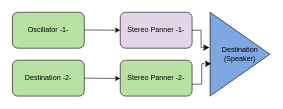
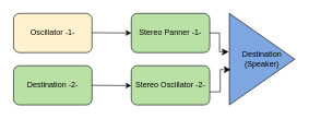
  <mxCell id="0" />
  <mxCell id="1" parent="0" />
- <mxCell id="2" value="Oscillator -1-" style="rounded=1;whiteSpace=wrap;html=1;fillColor=#B9E0A5;" vertex="1" parent="1"><mxGeometry x="20" y="20" width="120" height="60" as="geometry" /></mxCell>
+ <mxCell id="2" value="Oscillator -1-" style="rounded=1;whiteSpace=wrap;html=1;fillColor=#fff2cc;" vertex="1" parent="1"><mxGeometry x="20" y="20" width="120" height="60" as="geometry" /></mxCell>
  <mxCell id="3" value="Destination -2-" style="rounded=1;whiteSpace=wrap;html=1;fillColor=#B9E0A5;" vertex="1" parent="1"><mxGeometry x="20" y="100" width="120" height="60" as="geometry" /></mxCell>
- <mxCell id="4" value="Stereo Panner -1-" style="rounded=1;whiteSpace=wrap;html=1;fillColor=#e1d5e7;" vertex="1" parent="1"><mxGeometry x="200" y="20" width="120" height="60" as="geometry" /></mxCell>
+ <mxCell id="4" value="Stereo Panner -1-" style="rounded=1;whiteSpace=wrap;html=1;fillColor=#B9E0A5;" vertex="1" parent="1"><mxGeometry x="200" y="20" width="120" height="60" as="geometry" /></mxCell>
  <mxCell id="5" value="" style="endArrow=classic;html=1;rounded=0;entryX=0;entryY=0.5;entryDx=0;entryDy=0;" edge="1" parent="1" target="4"><mxGeometry width="50" height="50" relative="1" as="geometry"><mxPoint x="140" y="49.5" as="sourcePoint" /><mxPoint x="190" y="49.5" as="targetPoint" /></mxGeometry></mxCell>
- <mxCell id="6" value="Stereo Panner -2-" style="rounded=1;whiteSpace=wrap;html=1;fillColor=#B9E0A5;" vertex="1" parent="1"><mxGeometry x="200" y="100" width="120" height="60" as="geometry" /></mxCell>
+ <mxCell id="6" value="Stereo Oscillator -2-" style="rounded=1;whiteSpace=wrap;html=1;fillColor=#B9E0A5;" vertex="1" parent="1"><mxGeometry x="200" y="100" width="120" height="60" as="geometry" /></mxCell>
  <mxCell id="7" value="" style="endArrow=classic;html=1;rounded=0;entryX=0;entryY=0.5;entryDx=0;entryDy=0;" edge="1" parent="1"><mxGeometry width="50" height="50" relative="1" as="geometry"><mxPoint x="140" y="130" as="sourcePoint" /><mxPoint x="200" y="130.5" as="targetPoint" /></mxGeometry></mxCell>
  <mxCell id="8" value="Destination&lt;div&gt;(Speaker)&lt;/div&gt;" style="triangle;whiteSpace=wrap;html=1;fillColor=#7EA6E0;" vertex="1" parent="1"><mxGeometry x="350" y="20" width="100" height="140" as="geometry" /></mxCell>
  <mxCell id="9" value="" style="edgeStyle=elbowEdgeStyle;elbow=horizontal;endArrow=classic;html=1;curved=0;rounded=0;endSize=8;startSize=8;entryX=0.02;entryY=0.614;entryDx=0;entryDy=0;entryPerimeter=0;" edge="1" parent="1" target="8"><mxGeometry width="50" height="50" relative="1" as="geometry"><mxPoint x="320" y="140" as="sourcePoint" /><mxPoint x="370" y="90" as="targetPoint" /></mxGeometry></mxCell>
  <mxCell id="10" value="" style="edgeStyle=elbowEdgeStyle;elbow=horizontal;endArrow=classic;html=1;curved=0;rounded=0;endSize=8;startSize=8;entryX=-0.01;entryY=0.421;entryDx=0;entryDy=0;entryPerimeter=0;" edge="1" parent="1" target="8"><mxGeometry width="50" height="50" relative="1" as="geometry"><mxPoint x="320" y="50" as="sourcePoint" /><mxPoint x="360" y="110" as="targetPoint" /></mxGeometry></mxCell>
